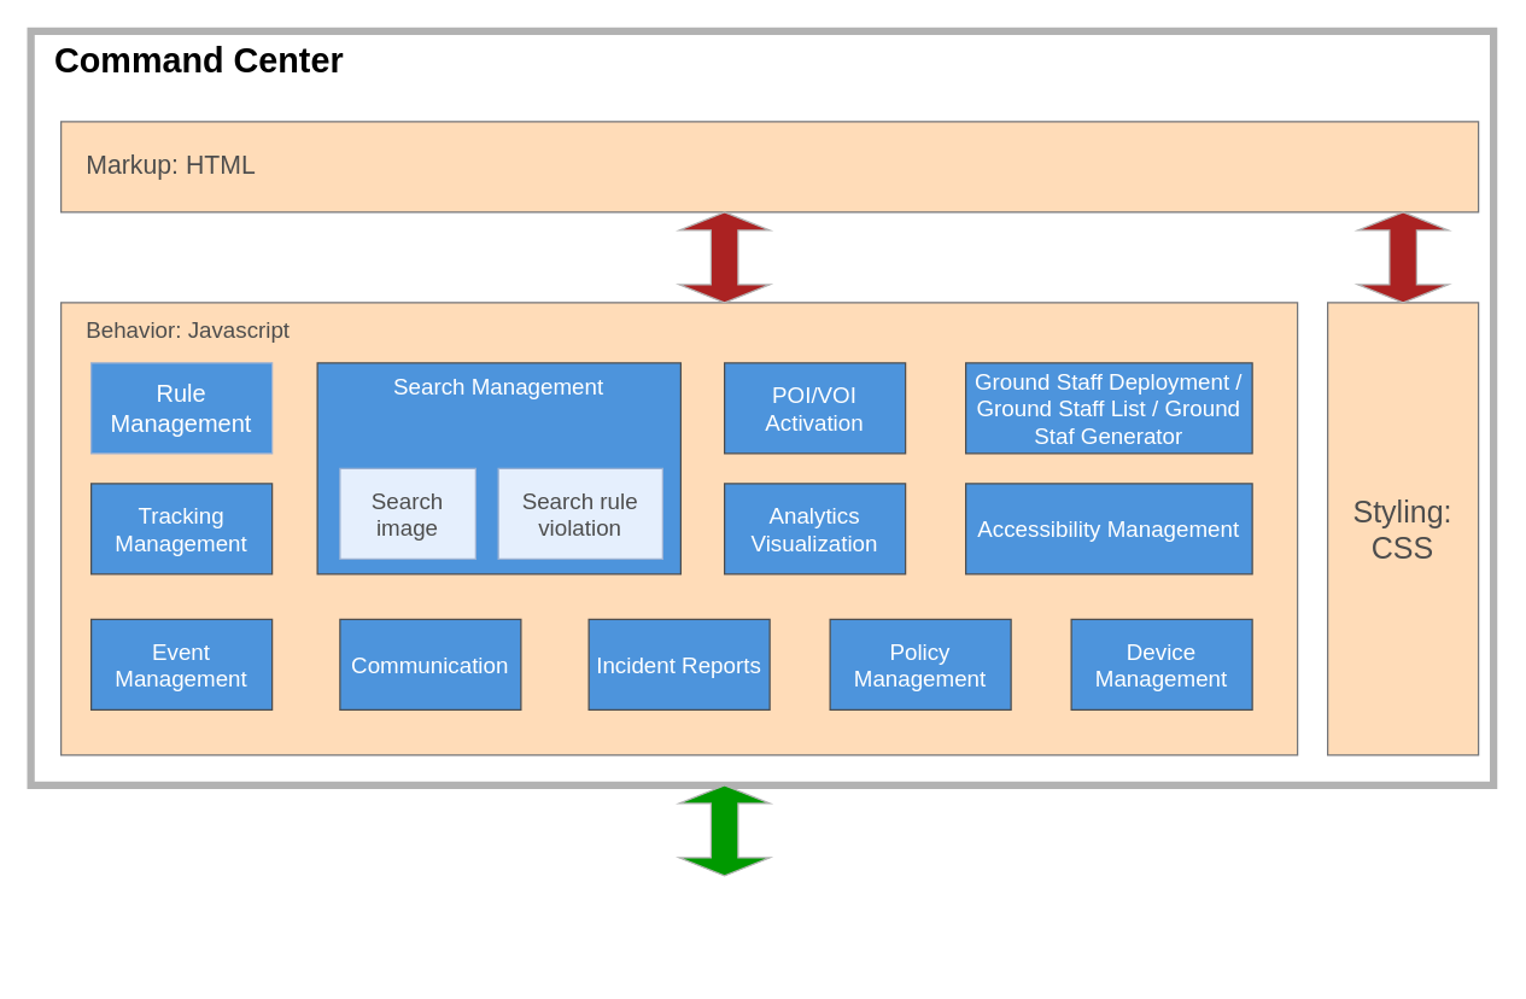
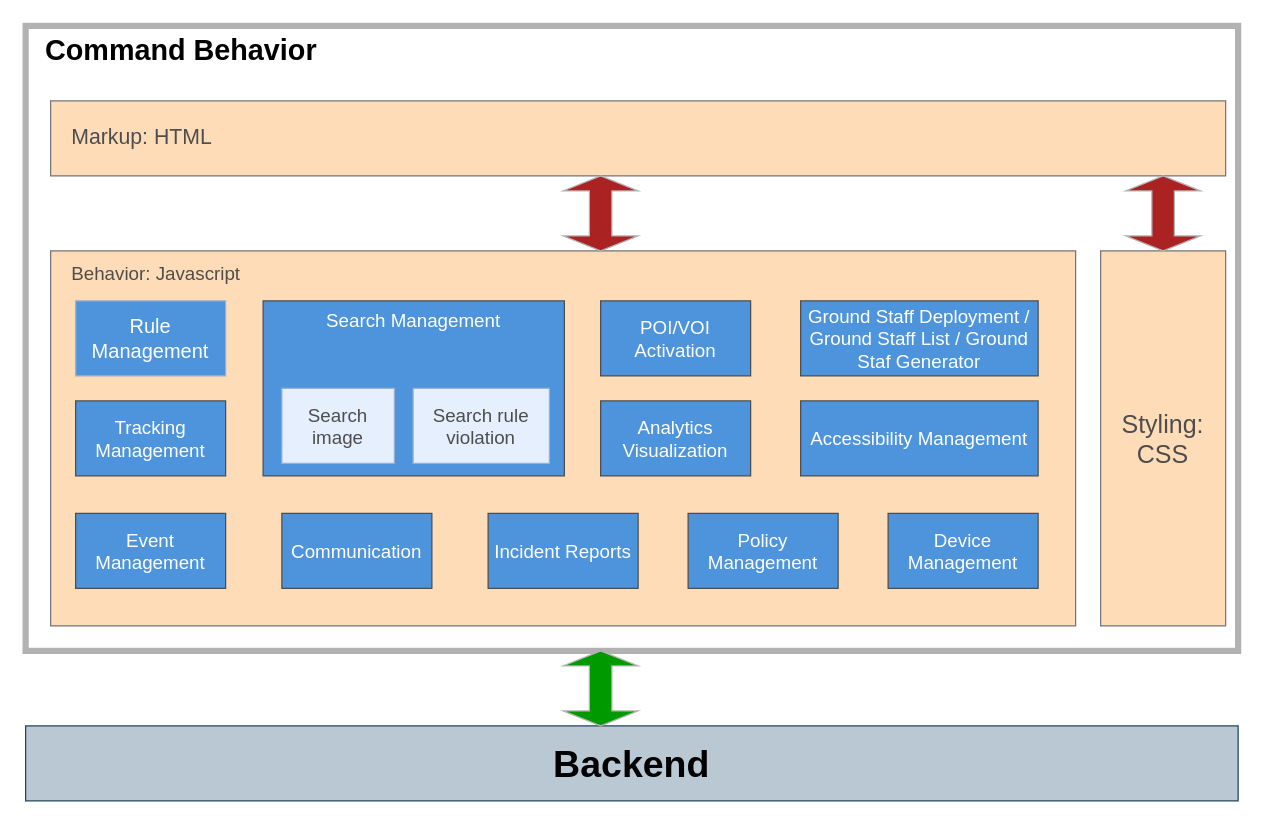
  <mxCell id="0" />
  <mxCell id="1" parent="0" />
  <mxCell id="2" value="Markup: HTML" style="rounded=0;whiteSpace=wrap;html=1;align=left;fontSize=17;spacingLeft=15;fillColor=#ffcc99;strokeColor=#36393d;" vertex="1" parent="1"><mxGeometry x="40" y="80" width="940" height="60" as="geometry" /></mxCell>
  <mxCell id="3" value="Behavior: Javascript&lt;br style=&quot;font-size: 15px;&quot;&gt;" style="rounded=0;whiteSpace=wrap;html=1;align=left;horizontal=1;labelPosition=center;verticalLabelPosition=middle;verticalAlign=top;fontSize=15;spacingLeft=15;spacingTop=3;fillColor=#ffcc99;strokeColor=#36393d;" vertex="1" parent="1"><mxGeometry x="40" y="200" width="820" height="300" as="geometry" /></mxCell>
  <mxCell id="4" value="Rule Management" style="rounded=0;whiteSpace=wrap;html=1;align=center;labelBackgroundColor=none;fillColor=#0066CC;strokeColor=#6c8ebf;fontColor=#FFFFFF;fontSize=16;fontStyle=0" vertex="1" parent="1"><mxGeometry x="60" y="240" width="120" height="60" as="geometry" /></mxCell>
  <mxCell id="5" value="Tracking Management" style="rounded=0;whiteSpace=wrap;html=1;align=center;fontColor=#FFFFFF;fontSize=15;fillColor=#0066CC;" vertex="1" parent="1"><mxGeometry x="60" y="320" width="120" height="60" as="geometry" /></mxCell>
  <mxCell id="6" value="Search Management" style="rounded=0;whiteSpace=wrap;html=1;align=center;verticalAlign=top;fillColor=#0066CC;fontSize=15;fontColor=#FFFFFF;" vertex="1" parent="1"><mxGeometry x="210" y="240" width="241" height="140" as="geometry" /></mxCell>
  <mxCell id="7" value="Search image" style="rounded=0;whiteSpace=wrap;html=1;align=center;fontSize=15;fillColor=#dae8fc;strokeColor=#6c8ebf;" vertex="1" parent="1"><mxGeometry x="225" y="310" width="90" height="60" as="geometry" /></mxCell>
  <mxCell id="8" value="Search rule violation" style="rounded=0;whiteSpace=wrap;html=1;align=center;fontSize=15;fillColor=#dae8fc;strokeColor=#6c8ebf;" vertex="1" parent="1"><mxGeometry x="330" y="310" width="109" height="60" as="geometry" /></mxCell>
  <mxCell id="9" value="POI/VOI Activation" style="rounded=0;whiteSpace=wrap;html=1;align=center;fillColor=#0066CC;fontSize=15;fontColor=#FFFFFF;" vertex="1" parent="1"><mxGeometry x="480" y="240" width="120" height="60" as="geometry" /></mxCell>
  <mxCell id="10" value="Analytics Visualization" style="rounded=0;whiteSpace=wrap;html=1;align=center;fontSize=15;fontColor=#FFFFFF;fillColor=#0066CC;" vertex="1" parent="1"><mxGeometry x="480" y="320" width="120" height="60" as="geometry" /></mxCell>
  <mxCell id="11" value="Ground Staff Deployment / Ground Staff List / Ground Staf Generator&lt;br style=&quot;font-size: 15px;&quot;&gt;" style="rounded=0;whiteSpace=wrap;html=1;align=center;fillColor=#0066CC;fontSize=15;fontColor=#FFFFFF;" vertex="1" parent="1"><mxGeometry x="640" y="240" width="190" height="60" as="geometry" /></mxCell>
  <mxCell id="12" value="Accessibility Management&lt;br style=&quot;font-size: 15px;&quot;&gt;" style="rounded=0;whiteSpace=wrap;html=1;align=center;fontSize=15;fontColor=#FFFFFF;fillColor=#0066CC;" vertex="1" parent="1"><mxGeometry x="640" y="320" width="190" height="60" as="geometry" /></mxCell>
  <mxCell id="13" value="Styling: CSS" style="rounded=0;whiteSpace=wrap;html=1;align=center;fontSize=20;fillColor=#ffcc99;strokeColor=#36393d;" vertex="1" parent="1"><mxGeometry x="880" y="200" width="100" height="300" as="geometry" /></mxCell>
  <mxCell id="14" value="Event Management" style="rounded=0;whiteSpace=wrap;html=1;align=center;fontColor=#FFFFFF;fontSize=15;fillColor=#0066CC;" vertex="1" parent="1"><mxGeometry x="60" y="410" width="120" height="60" as="geometry" /></mxCell>
  <mxCell id="15" value="Communication" style="rounded=0;whiteSpace=wrap;html=1;align=center;fillColor=#0066CC;fontColor=#FFFFFF;fontSize=15;" vertex="1" parent="1"><mxGeometry x="225" y="410" width="120" height="60" as="geometry" /></mxCell>
  <mxCell id="16" value="Incident Reports" style="rounded=0;whiteSpace=wrap;html=1;align=center;fillColor=#0066CC;fontColor=#FFFFFF;fontSize=15;" vertex="1" parent="1"><mxGeometry x="390" y="410" width="120" height="60" as="geometry" /></mxCell>
  <mxCell id="17" value="Policy Management" style="rounded=0;whiteSpace=wrap;html=1;align=center;fillColor=#0066CC;fontSize=15;fontColor=#FFFFFF;" vertex="1" parent="1"><mxGeometry x="550" y="410" width="120" height="60" as="geometry" /></mxCell>
  <mxCell id="18" value="Device Management&lt;br style=&quot;font-size: 15px;&quot;&gt;" style="rounded=0;whiteSpace=wrap;html=1;align=center;fillColor=#0066CC;fontSize=15;fontColor=#FFFFFF;" vertex="1" parent="1"><mxGeometry x="710" y="410" width="120" height="60" as="geometry" /></mxCell>
- <mxCell id="19" value="Command Center" style="rounded=0;whiteSpace=wrap;html=1;labelBackgroundColor=none;fontSize=23;align=left;shadow=0;opacity=30;glass=0;comic=0;strokeWidth=5;verticalAlign=top;spacingLeft=14;fontStyle=1" vertex="1" parent="1"><mxGeometry x="20" y="20" width="970" height="500" as="geometry" /></mxCell>
+ <mxCell id="19" value="Command Behavior" style="rounded=0;whiteSpace=wrap;html=1;labelBackgroundColor=none;fontSize=23;align=left;shadow=0;opacity=30;glass=0;comic=0;strokeWidth=5;verticalAlign=top;spacingLeft=14;fontStyle=1" vertex="1" parent="1"><mxGeometry x="20" y="20" width="970" height="500" as="geometry" /></mxCell>
+ <mxCell id="20" value="Backend&lt;br style=&quot;font-size: 30px;&quot;&gt;" style="rounded=0;whiteSpace=wrap;html=1;shadow=0;glass=0;comic=0;labelBackgroundColor=none;strokeColor=#23445d;strokeWidth=1;fillColor=#bac8d3;fontSize=30;align=center;fontStyle=1" vertex="1" parent="1"><mxGeometry x="20" y="580" width="970" height="60" as="geometry" /></mxCell>
  <mxCell id="21" value="" style="shape=doubleArrow;direction=south;whiteSpace=wrap;html=1;rounded=0;shadow=0;glass=0;comic=0;labelBackgroundColor=none;strokeColor=#B3B3B3;strokeWidth=1;fillColor=#AB2222;fontSize=30;fontColor=#FFFFFF;align=center;" vertex="1" parent="1"><mxGeometry x="450" y="140" width="60" height="60" as="geometry" /></mxCell>
  <mxCell id="22" value="" style="shape=doubleArrow;direction=south;whiteSpace=wrap;html=1;rounded=0;shadow=0;glass=0;comic=0;labelBackgroundColor=none;strokeColor=#B3B3B3;strokeWidth=1;fillColor=#AB2222;fontSize=30;fontColor=#FFFFFF;align=center;" vertex="1" parent="1"><mxGeometry x="900" y="140" width="60" height="60" as="geometry" /></mxCell>
  <mxCell id="23" value="" style="shape=doubleArrow;direction=south;whiteSpace=wrap;html=1;rounded=0;shadow=0;glass=0;comic=0;labelBackgroundColor=none;strokeColor=#B3B3B3;strokeWidth=1;fillColor=#009900;fontSize=30;fontColor=#FFFFFF;align=center;" vertex="1" parent="1"><mxGeometry x="450" y="520" width="60" height="60" as="geometry" /></mxCell>
